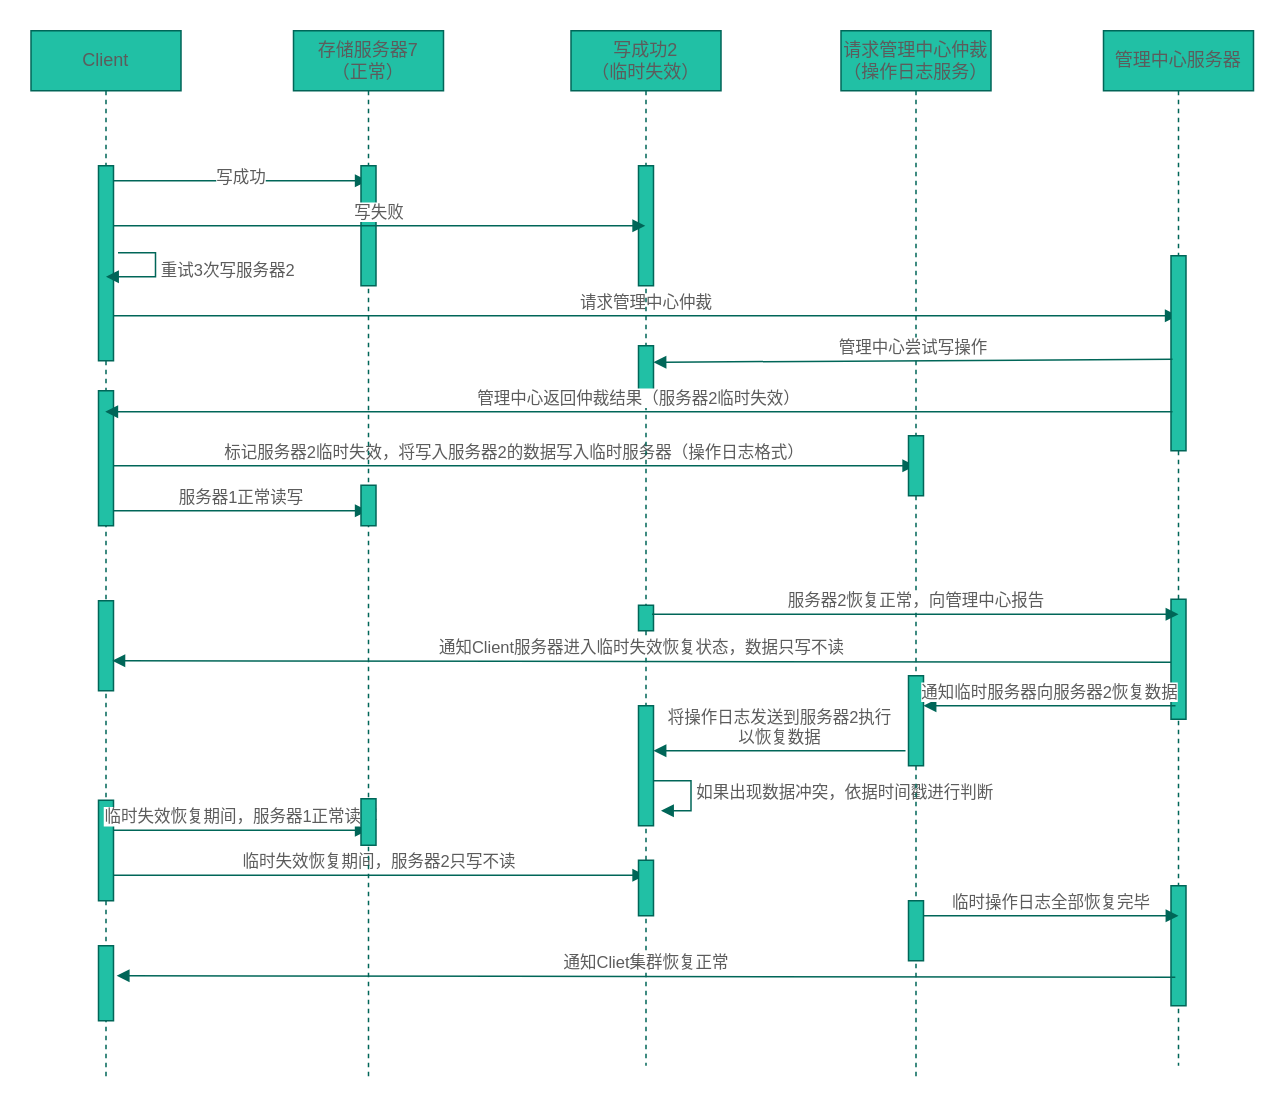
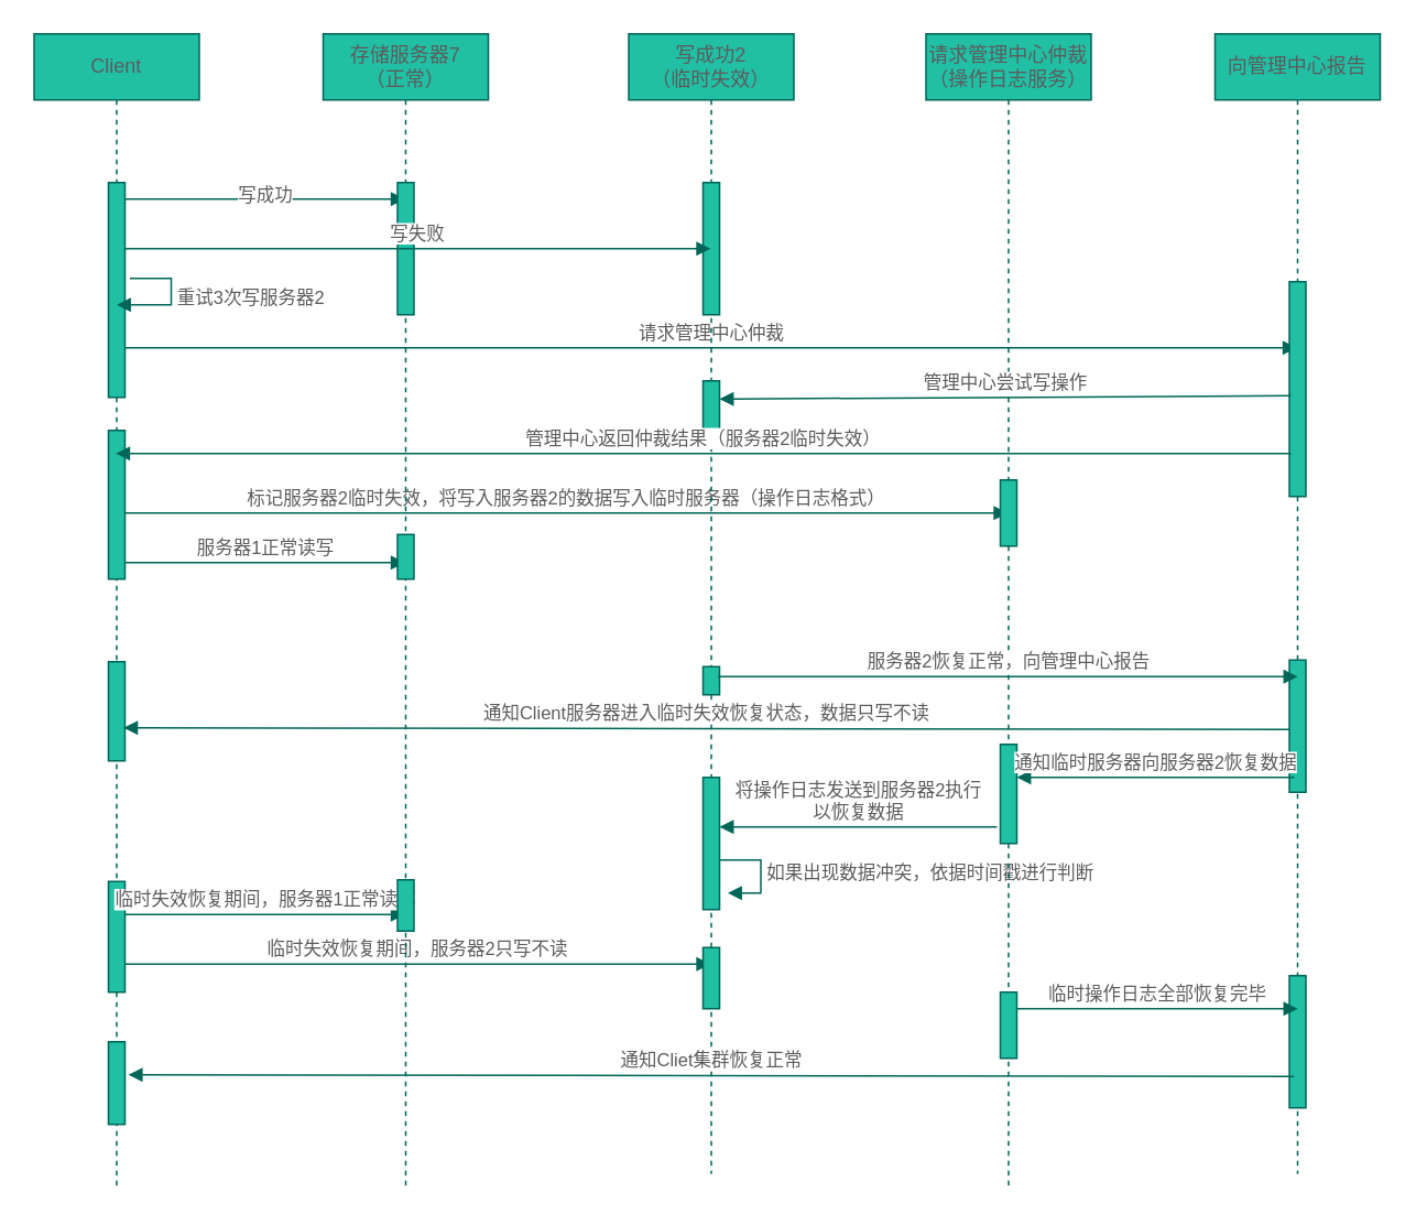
  <mxCell id="0" />
  <mxCell id="1" parent="0" />
  <mxCell id="2" value="&lt;span&gt;Client&lt;/span&gt;" style="shape=umlLifeline;perimeter=lifelinePerimeter;whiteSpace=wrap;html=1;container=1;collapsible=0;recursiveResize=0;outlineConnect=0;fillColor=#21C0A5;strokeColor=#006658;fontColor=#5C5C5C;" parent="1" vertex="1"><mxGeometry x="20" y="20" width="100" height="700" as="geometry" /></mxCell>
  <mxCell id="3" value="" style="html=1;points=[];perimeter=orthogonalPerimeter;fillColor=#21C0A5;strokeColor=#006658;fontColor=#5C5C5C;" parent="2" vertex="1"><mxGeometry x="45" y="90" width="10" height="130" as="geometry" /></mxCell>
  <mxCell id="4" value="" style="html=1;verticalAlign=bottom;endArrow=block;strokeColor=#006658;fontColor=#5C5C5C;" parent="2" target="16" edge="1"><mxGeometry width="80" relative="1" as="geometry"><mxPoint x="55" y="100" as="sourcePoint" /><mxPoint x="135" y="100" as="targetPoint" /></mxGeometry></mxCell>
  <mxCell id="5" value="写成功" style="edgeLabel;html=1;align=center;verticalAlign=middle;resizable=0;points=[];fontColor=#5C5C5C;" parent="4" vertex="1" connectable="0"><mxGeometry x="-0.009" y="3" relative="1" as="geometry"><mxPoint as="offset" /></mxGeometry></mxCell>
  <mxCell id="6" value="重试3次写服务器2" style="edgeStyle=orthogonalEdgeStyle;html=1;align=left;spacingLeft=2;endArrow=block;rounded=0;entryX=-0.3;entryY=-0.1;entryDx=0;entryDy=0;entryPerimeter=0;strokeColor=#006658;fontColor=#5C5C5C;" parent="2" edge="1"><mxGeometry relative="1" as="geometry"><mxPoint x="58" y="148" as="sourcePoint" /><Array as="points"><mxPoint x="83" y="148" /><mxPoint x="83" y="164" /></Array><mxPoint x="50" y="164" as="targetPoint" /></mxGeometry></mxCell>
  <mxCell id="7" value="请求管理中心仲裁" style="html=1;verticalAlign=bottom;endArrow=block;strokeColor=#006658;fontColor=#5C5C5C;" parent="2" target="31" edge="1"><mxGeometry width="80" relative="1" as="geometry"><mxPoint x="55" y="190" as="sourcePoint" /><mxPoint x="135" y="190" as="targetPoint" /></mxGeometry></mxCell>
  <mxCell id="8" value="" style="html=1;points=[];perimeter=orthogonalPerimeter;fillColor=#21C0A5;strokeColor=#006658;fontColor=#5C5C5C;" parent="2" vertex="1"><mxGeometry x="45" y="240" width="10" height="90" as="geometry" /></mxCell>
  <mxCell id="9" value="标记服务器2临时失效，将写入服务器2的数据写入临时服务器（操作日志格式）" style="html=1;verticalAlign=bottom;endArrow=block;strokeColor=#006658;fontColor=#5C5C5C;" parent="2" target="27" edge="1"><mxGeometry width="80" relative="1" as="geometry"><mxPoint x="55" y="290" as="sourcePoint" /><mxPoint x="135" y="290" as="targetPoint" /></mxGeometry></mxCell>
  <mxCell id="10" value="" style="html=1;points=[];perimeter=orthogonalPerimeter;fillColor=#21C0A5;strokeColor=#006658;fontColor=#5C5C5C;" parent="2" vertex="1"><mxGeometry x="45" y="380" width="10" height="60" as="geometry" /></mxCell>
  <mxCell id="11" value="服务器1正常读写" style="html=1;verticalAlign=bottom;endArrow=block;strokeColor=#006658;fontColor=#5C5C5C;" parent="2" target="16" edge="1"><mxGeometry width="80" relative="1" as="geometry"><mxPoint x="55" y="320" as="sourcePoint" /><mxPoint x="135" y="320" as="targetPoint" /></mxGeometry></mxCell>
  <mxCell id="12" value="" style="html=1;points=[];perimeter=orthogonalPerimeter;fillColor=#21C0A5;strokeColor=#006658;fontColor=#5C5C5C;" parent="2" vertex="1"><mxGeometry x="45" y="513" width="10" height="67" as="geometry" /></mxCell>
  <mxCell id="13" value="临时失效恢复期间，服务器1正常读写" style="html=1;verticalAlign=bottom;endArrow=block;strokeColor=#006658;fontColor=#5C5C5C;" parent="2" edge="1"><mxGeometry width="80" relative="1" as="geometry"><mxPoint x="55" y="533" as="sourcePoint" /><mxPoint x="224.5" y="533" as="targetPoint" /></mxGeometry></mxCell>
  <mxCell id="14" value="临时失效恢复期间，服务器2只写不读" style="html=1;verticalAlign=bottom;endArrow=block;strokeColor=#006658;fontColor=#5C5C5C;" parent="2" edge="1"><mxGeometry width="80" relative="1" as="geometry"><mxPoint x="55" y="563" as="sourcePoint" /><mxPoint x="409.5" y="563" as="targetPoint" /></mxGeometry></mxCell>
  <mxCell id="15" value="" style="html=1;points=[];perimeter=orthogonalPerimeter;fillColor=#21C0A5;strokeColor=#006658;fontColor=#5C5C5C;" parent="2" vertex="1"><mxGeometry x="45" y="610" width="10" height="50" as="geometry" /></mxCell>
  <mxCell id="16" value="&lt;span&gt;存储服务器7&lt;br&gt;（正常）&lt;br&gt;&lt;/span&gt;" style="shape=umlLifeline;perimeter=lifelinePerimeter;whiteSpace=wrap;html=1;container=1;collapsible=0;recursiveResize=0;outlineConnect=0;fillColor=#21C0A5;strokeColor=#006658;fontColor=#5C5C5C;" parent="1" vertex="1"><mxGeometry x="195" y="20" width="100" height="700" as="geometry" /></mxCell>
  <mxCell id="17" value="" style="html=1;points=[];perimeter=orthogonalPerimeter;fillColor=#21C0A5;strokeColor=#006658;fontColor=#5C5C5C;" parent="16" vertex="1"><mxGeometry x="45" y="512" width="10" height="31" as="geometry" /></mxCell>
  <mxCell id="18" value="" style="html=1;points=[];perimeter=orthogonalPerimeter;fillColor=#21C0A5;strokeColor=#006658;fontColor=#5C5C5C;" parent="16" vertex="1"><mxGeometry x="45" y="90" width="10" height="80" as="geometry" /></mxCell>
  <mxCell id="19" value="" style="html=1;points=[];perimeter=orthogonalPerimeter;fillColor=#21C0A5;strokeColor=#006658;fontColor=#5C5C5C;" parent="16" vertex="1"><mxGeometry x="45" y="303" width="10" height="27" as="geometry" /></mxCell>
  <mxCell id="20" value="&lt;span&gt;写成功2&lt;br&gt;（临时失效）&lt;br&gt;&lt;/span&gt;" style="shape=umlLifeline;perimeter=lifelinePerimeter;whiteSpace=wrap;html=1;container=1;collapsible=0;recursiveResize=0;outlineConnect=0;fillColor=#21C0A5;strokeColor=#006658;fontColor=#5C5C5C;" parent="1" vertex="1"><mxGeometry x="380" y="20" width="100" height="690" as="geometry" /></mxCell>
  <mxCell id="21" value="" style="html=1;points=[];perimeter=orthogonalPerimeter;fillColor=#21C0A5;strokeColor=#006658;fontColor=#5C5C5C;" parent="20" vertex="1"><mxGeometry x="45" y="90" width="10" height="80" as="geometry" /></mxCell>
  <mxCell id="22" value="" style="html=1;points=[];perimeter=orthogonalPerimeter;fillColor=#21C0A5;strokeColor=#006658;fontColor=#5C5C5C;" parent="20" vertex="1"><mxGeometry x="45" y="210" width="10" height="40" as="geometry" /></mxCell>
  <mxCell id="23" value="" style="html=1;points=[];perimeter=orthogonalPerimeter;fillColor=#21C0A5;strokeColor=#006658;fontColor=#5C5C5C;" parent="20" vertex="1"><mxGeometry x="45" y="383" width="10" height="17" as="geometry" /></mxCell>
  <mxCell id="24" value="" style="html=1;points=[];perimeter=orthogonalPerimeter;fillColor=#21C0A5;strokeColor=#006658;fontColor=#5C5C5C;" parent="20" vertex="1"><mxGeometry x="45" y="450" width="10" height="80" as="geometry" /></mxCell>
  <mxCell id="25" value="" style="html=1;points=[];perimeter=orthogonalPerimeter;fillColor=#21C0A5;strokeColor=#006658;fontColor=#5C5C5C;" parent="20" vertex="1"><mxGeometry x="45" y="553" width="10" height="37" as="geometry" /></mxCell>
  <mxCell id="26" value="如果出现数据冲突，依据时间戳进行判断" style="edgeStyle=orthogonalEdgeStyle;html=1;align=left;spacingLeft=2;endArrow=block;rounded=0;entryX=1;entryY=0;strokeColor=#006658;fontColor=#5C5C5C;" parent="20" edge="1"><mxGeometry relative="1" as="geometry"><mxPoint x="55" y="500" as="sourcePoint" /><Array as="points"><mxPoint x="80" y="500" /></Array><mxPoint x="60" y="520" as="targetPoint" /></mxGeometry></mxCell>
  <mxCell id="27" value="&lt;span&gt;请求管理中心仲裁&lt;/span&gt;&lt;br&gt;&lt;span&gt;（操作日志服务）&lt;/span&gt;" style="shape=umlLifeline;perimeter=lifelinePerimeter;whiteSpace=wrap;html=1;container=1;collapsible=0;recursiveResize=0;outlineConnect=0;fillColor=#21C0A5;strokeColor=#006658;fontColor=#5C5C5C;" parent="1" vertex="1"><mxGeometry x="560" y="20" width="100" height="700" as="geometry" /></mxCell>
  <mxCell id="28" value="" style="html=1;points=[];perimeter=orthogonalPerimeter;fillColor=#21C0A5;strokeColor=#006658;fontColor=#5C5C5C;" parent="27" vertex="1"><mxGeometry x="45" y="270" width="10" height="40" as="geometry" /></mxCell>
  <mxCell id="29" value="" style="html=1;points=[];perimeter=orthogonalPerimeter;fillColor=#21C0A5;strokeColor=#006658;fontColor=#5C5C5C;" parent="27" vertex="1"><mxGeometry x="45" y="430" width="10" height="60" as="geometry" /></mxCell>
  <mxCell id="30" value="" style="html=1;points=[];perimeter=orthogonalPerimeter;fillColor=#21C0A5;strokeColor=#006658;fontColor=#5C5C5C;" parent="27" vertex="1"><mxGeometry x="45" y="580" width="10" height="40" as="geometry" /></mxCell>
- <mxCell id="31" value="&lt;span&gt;管理中心服务器&lt;/span&gt;" style="shape=umlLifeline;perimeter=lifelinePerimeter;whiteSpace=wrap;html=1;container=1;collapsible=0;recursiveResize=0;outlineConnect=0;fillColor=#21C0A5;strokeColor=#006658;fontColor=#5C5C5C;" parent="1" vertex="1"><mxGeometry x="735" y="20" width="100" height="690" as="geometry" /></mxCell>
+ <mxCell id="31" value="&lt;span&gt;向管理中心报告&lt;/span&gt;" style="shape=umlLifeline;perimeter=lifelinePerimeter;whiteSpace=wrap;html=1;container=1;collapsible=0;recursiveResize=0;outlineConnect=0;fillColor=#21C0A5;strokeColor=#006658;fontColor=#5C5C5C;" parent="1" vertex="1"><mxGeometry x="735" y="20" width="100" height="690" as="geometry" /></mxCell>
  <mxCell id="32" value="" style="html=1;points=[];perimeter=orthogonalPerimeter;fillColor=#21C0A5;strokeColor=#006658;fontColor=#5C5C5C;" parent="31" vertex="1"><mxGeometry x="45" y="150" width="10" height="130" as="geometry" /></mxCell>
  <mxCell id="33" value="" style="html=1;points=[];perimeter=orthogonalPerimeter;fillColor=#21C0A5;strokeColor=#006658;fontColor=#5C5C5C;" parent="31" vertex="1"><mxGeometry x="45" y="379" width="10" height="80" as="geometry" /></mxCell>
  <mxCell id="34" value="" style="html=1;points=[];perimeter=orthogonalPerimeter;fillColor=#21C0A5;strokeColor=#006658;fontColor=#5C5C5C;" parent="31" vertex="1"><mxGeometry x="45" y="570" width="10" height="80" as="geometry" /></mxCell>
  <mxCell id="35" value="写失败" style="html=1;verticalAlign=bottom;endArrow=block;strokeColor=#006658;fontColor=#5C5C5C;" parent="1" target="20" edge="1"><mxGeometry width="80" relative="1" as="geometry"><mxPoint x="75" y="150" as="sourcePoint" /><mxPoint x="155" y="150" as="targetPoint" /></mxGeometry></mxCell>
  <mxCell id="36" value="管理中心尝试写操作" style="html=1;verticalAlign=bottom;endArrow=block;exitX=0.1;exitY=0.531;exitDx=0;exitDy=0;exitPerimeter=0;entryX=1;entryY=0.275;entryDx=0;entryDy=0;entryPerimeter=0;strokeColor=#006658;fontColor=#5C5C5C;" parent="1" source="32" target="22" edge="1"><mxGeometry width="80" relative="1" as="geometry"><mxPoint x="505" y="270" as="sourcePoint" /><mxPoint x="437" y="241" as="targetPoint" /></mxGeometry></mxCell>
  <mxCell id="37" value="管理中心返回仲裁结果（服务器2临时失效）" style="html=1;verticalAlign=bottom;endArrow=block;exitX=0.1;exitY=0.8;exitDx=0;exitDy=0;exitPerimeter=0;strokeColor=#006658;fontColor=#5C5C5C;" parent="1" source="32" target="2" edge="1"><mxGeometry width="80" relative="1" as="geometry"><mxPoint x="783" y="260" as="sourcePoint" /><mxPoint x="437" y="261.97" as="targetPoint" /></mxGeometry></mxCell>
  <mxCell id="38" value="服务器2恢复正常，向管理中心报告" style="html=1;verticalAlign=bottom;endArrow=block;strokeColor=#006658;fontColor=#5C5C5C;" parent="1" edge="1"><mxGeometry width="80" relative="1" as="geometry"><mxPoint x="434" y="409" as="sourcePoint" /><mxPoint x="785" y="409" as="targetPoint" /></mxGeometry></mxCell>
  <mxCell id="39" value="通知Client服务器进入临时失效恢复状态，数据只写不读" style="html=1;verticalAlign=bottom;endArrow=block;exitX=0;exitY=0.525;exitDx=0;exitDy=0;exitPerimeter=0;strokeColor=#006658;fontColor=#5C5C5C;" parent="1" source="33" edge="1"><mxGeometry width="80" relative="1" as="geometry"><mxPoint x="775" y="440" as="sourcePoint" /><mxPoint x="74.25" y="440" as="targetPoint" /></mxGeometry></mxCell>
  <mxCell id="40" value="通知临时服务器向服务器2恢复数据" style="html=1;verticalAlign=bottom;endArrow=block;exitX=0.1;exitY=0.531;exitDx=0;exitDy=0;exitPerimeter=0;entryX=1;entryY=0.333;entryDx=0;entryDy=0;entryPerimeter=0;strokeColor=#006658;fontColor=#5C5C5C;" parent="1" target="29" edge="1"><mxGeometry width="80" relative="1" as="geometry"><mxPoint x="783" y="470" as="sourcePoint" /><mxPoint x="437" y="471.97" as="targetPoint" /></mxGeometry></mxCell>
  <mxCell id="41" value="将操作日志发送到服务器2执行&lt;br&gt;以恢复数据" style="html=1;verticalAlign=bottom;endArrow=block;exitX=0.1;exitY=0.531;exitDx=0;exitDy=0;exitPerimeter=0;entryX=1;entryY=0.333;entryDx=0;entryDy=0;entryPerimeter=0;strokeColor=#006658;fontColor=#5C5C5C;" parent="1" edge="1"><mxGeometry width="80" relative="1" as="geometry"><mxPoint x="603" y="500.02" as="sourcePoint" /><mxPoint x="435" y="500" as="targetPoint" /></mxGeometry></mxCell>
  <mxCell id="42" value="临时操作日志全部恢复完毕" style="html=1;verticalAlign=bottom;endArrow=block;strokeColor=#006658;fontColor=#5C5C5C;" parent="1" edge="1"><mxGeometry width="80" relative="1" as="geometry"><mxPoint x="615" y="610" as="sourcePoint" /><mxPoint x="785" y="610" as="targetPoint" /></mxGeometry></mxCell>
  <mxCell id="43" value="通知Cliet集群恢复正常" style="html=1;verticalAlign=bottom;endArrow=block;exitX=0;exitY=0.525;exitDx=0;exitDy=0;exitPerimeter=0;strokeColor=#006658;fontColor=#5C5C5C;" parent="1" edge="1"><mxGeometry width="80" relative="1" as="geometry"><mxPoint x="782.88" y="651" as="sourcePoint" /><mxPoint x="77.13" y="650" as="targetPoint" /></mxGeometry></mxCell>
